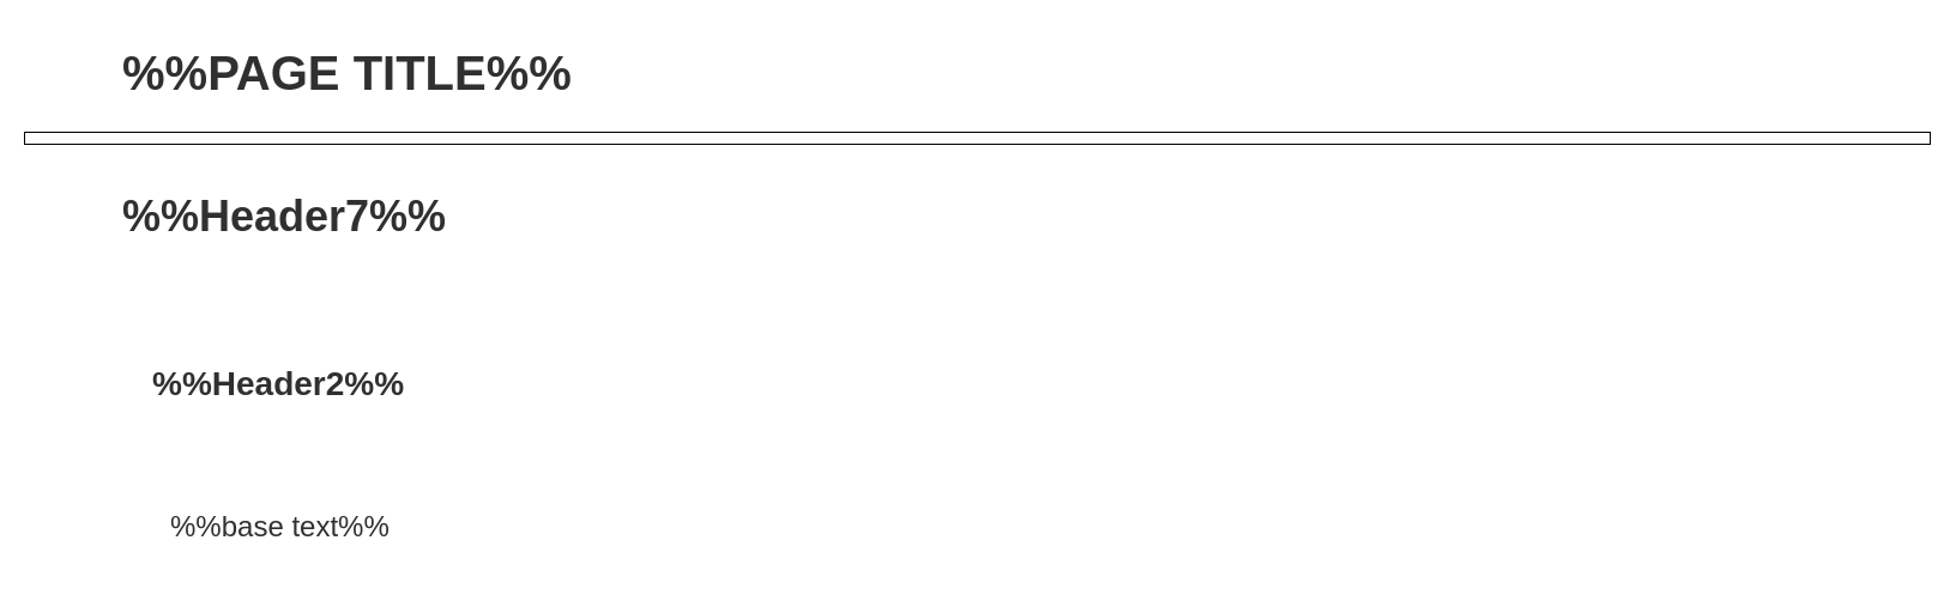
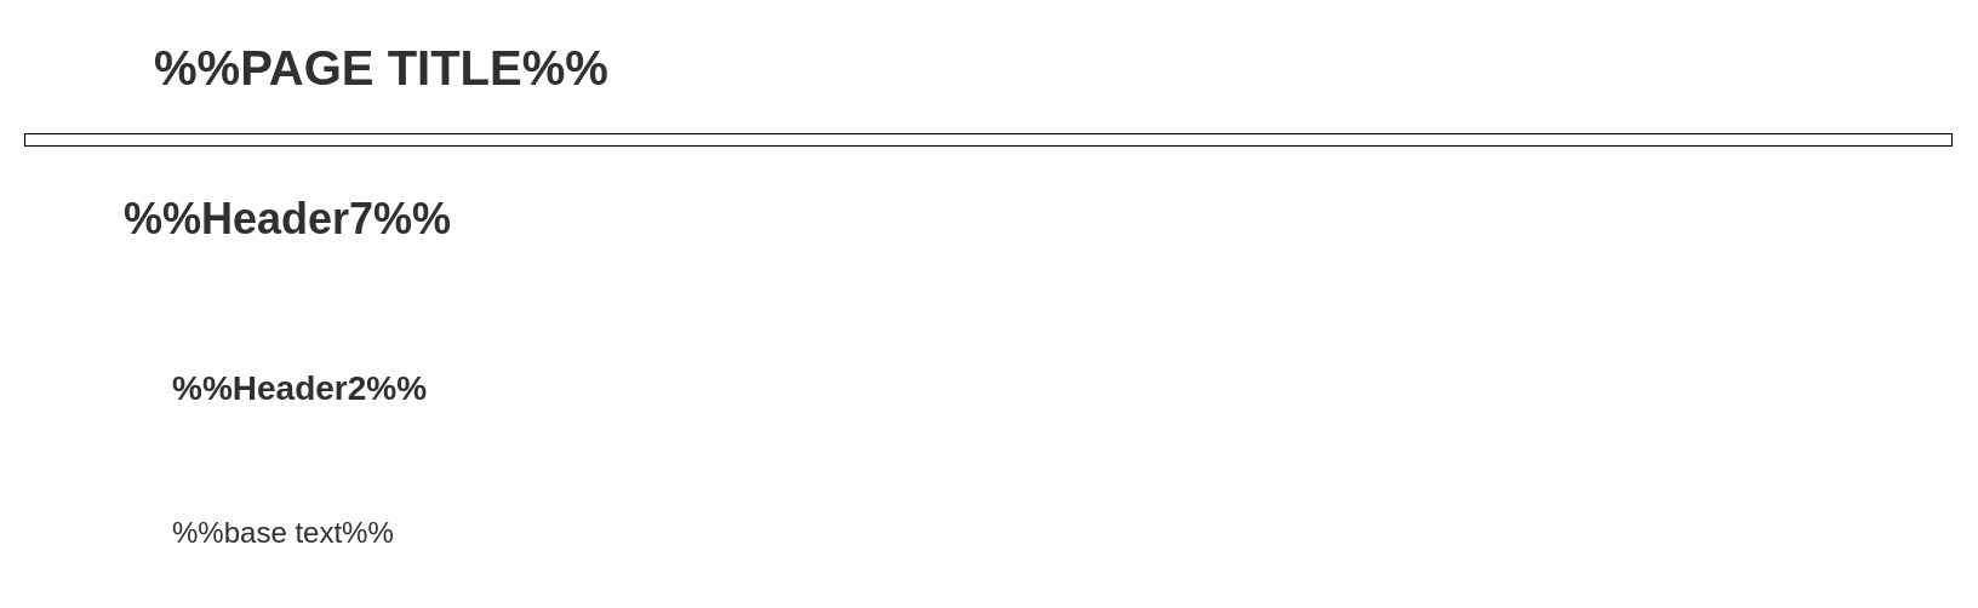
  <mxCell id="0" />
  <mxCell id="1" parent="0" />
- <mxCell id="2" value="%%PAGE TITLE%%" style="text;strokeColor=none;align=left;fillColor=none;html=1;verticalAlign=middle;whiteSpace=wrap;rounded=0;fontSize=40;fontColor=#303030;fontStyle=1;fontFamily=Helvetica;" parent="1" vertex="1"><mxGeometry x="100" y="20" width="610" height="80" as="geometry" /></mxCell>
+ <mxCell id="2" value="%%PAGE TITLE%%" style="text;strokeColor=none;align=left;fillColor=none;html=1;verticalAlign=middle;whiteSpace=wrap;rounded=0;fontSize=40;fontColor=#303030;fontStyle=1;fontFamily=Helvetica;" parent="1" vertex="1"><mxGeometry x="125" y="15" width="610" height="80" as="geometry" /></mxCell>
  <mxCell id="3" value="" style="rounded=0;whiteSpace=wrap;html=1;fontSize=36;fontColor=#303030;fontFamily=Helvetica;" parent="1" vertex="1"><mxGeometry y="110" width="1590" height="10" as="geometry" x="20" /></mxCell>
  <mxCell id="4" value="%%Header7%%" style="text;strokeColor=none;align=left;fillColor=none;html=1;verticalAlign=middle;whiteSpace=wrap;rounded=0;fontSize=36;fontColor=#303030;fontStyle=1;fontFamily=Helvetica;" parent="1" vertex="1"><mxGeometry x="100" y="140" width="610" height="80" as="geometry" /></mxCell>
- <mxCell id="5" value="%%Header2%%" style="text;strokeColor=none;align=left;fillColor=none;html=1;verticalAlign=middle;whiteSpace=wrap;rounded=0;fontSize=28;fontColor=#303030;fontStyle=1;fontFamily=Helvetica;" parent="1" vertex="1"><mxGeometry x="125" y="280" width="610" height="80" as="geometry" /></mxCell>
+ <mxCell id="5" value="%%Header2%%" style="text;strokeColor=none;align=left;fillColor=none;html=1;verticalAlign=middle;whiteSpace=wrap;rounded=0;fontSize=28;fontColor=#303030;fontStyle=1;fontFamily=Helvetica;" parent="1" vertex="1"><mxGeometry x="140" y="280" width="610" height="80" as="geometry" /></mxCell>
  <mxCell id="6" value="%%base text%%" style="text;strokeColor=none;align=left;fillColor=none;html=1;verticalAlign=middle;whiteSpace=wrap;rounded=0;fontSize=24;fontColor=#303030;fontStyle=0;fontFamily=Helvetica;" parent="1" vertex="1"><mxGeometry x="140" y="400" width="610" height="80" as="geometry" /></mxCell>
